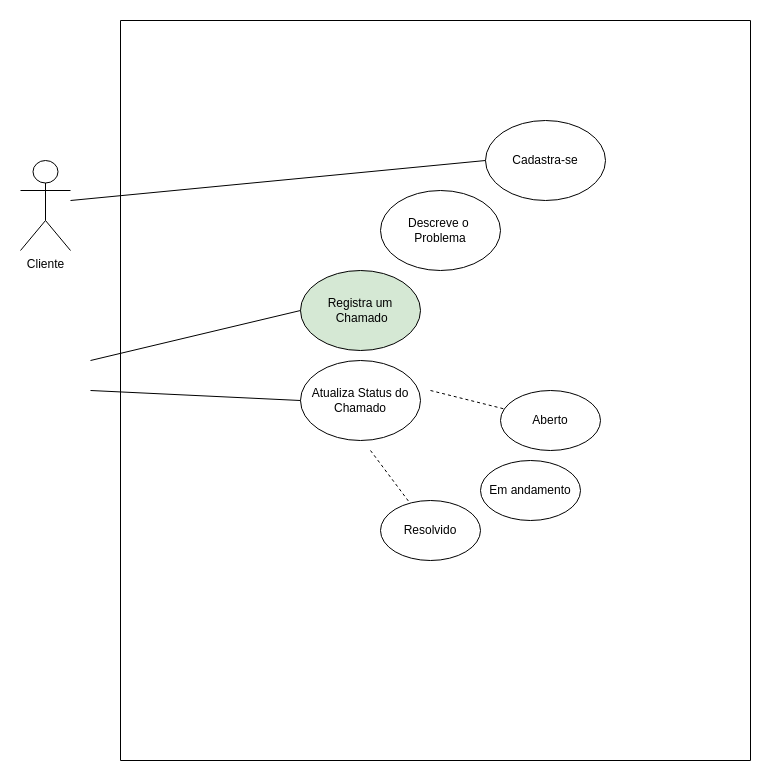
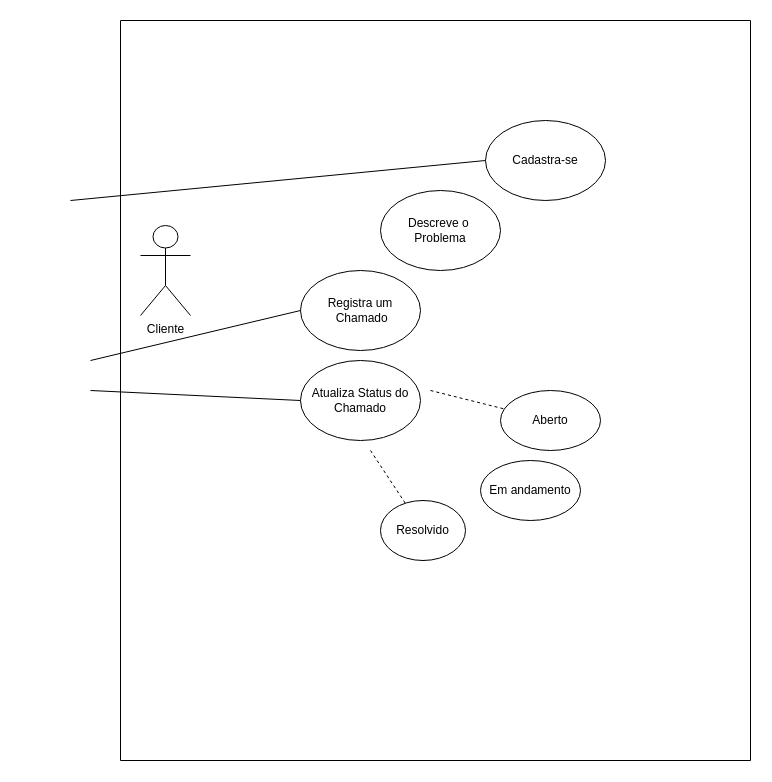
  <mxCell id="0" />
  <mxCell id="1" parent="0" />
  <mxCell id="2" value="" style="swimlane;startSize=0;" vertex="1" parent="1"><mxGeometry x="120" y="20" width="630" height="740" as="geometry" /></mxCell>
  <mxCell id="3" value="Cadastra-se" style="ellipse;whiteSpace=wrap;html=1;" vertex="1" parent="2"><mxGeometry x="365" y="100" width="120" height="80" as="geometry" /></mxCell>
- <mxCell id="4" value="Registra um&lt;div&gt;&amp;nbsp;Chamado&lt;/div&gt;" style="ellipse;whiteSpace=wrap;html=1;fillColor=#d5e8d4;" vertex="1" parent="2"><mxGeometry x="180" y="250" width="120" height="80" as="geometry" /></mxCell>
+ <mxCell id="4" value="Registra um&lt;div&gt;&amp;nbsp;Chamado&lt;/div&gt;" style="ellipse;whiteSpace=wrap;html=1;" vertex="1" parent="2"><mxGeometry x="180" y="250" width="120" height="80" as="geometry" /></mxCell>
  <mxCell id="5" value="Descreve o&amp;nbsp;&lt;div&gt;Problema&lt;/div&gt;" style="ellipse;whiteSpace=wrap;html=1;" vertex="1" parent="2"><mxGeometry x="260" y="170" width="120" height="80" as="geometry" /></mxCell>
  <mxCell id="6" value="Atualiza Status do Chamado" style="ellipse;whiteSpace=wrap;html=1;" vertex="1" parent="2"><mxGeometry x="180" y="340" width="120" height="80" as="geometry" /></mxCell>
  <mxCell id="7" value="" style="endArrow=none;html=1;rounded=0;entryX=0;entryY=0.5;entryDx=0;entryDy=0;" edge="1" parent="2" target="6"><mxGeometry width="50" height="50" relative="1" as="geometry"><mxPoint x="-30" y="370" as="sourcePoint" /><mxPoint x="20" y="320" as="targetPoint" /></mxGeometry></mxCell>
- <mxCell id="8" value="Cliente" style="shape=umlActor;verticalLabelPosition=bottom;verticalAlign=top;html=1;outlineConnect=0;" vertex="1" parent="2"><mxGeometry x="-100" y="140" width="50" height="90" as="geometry" /></mxCell>
+ <mxCell id="8" value="Cliente" style="shape=umlActor;verticalLabelPosition=bottom;verticalAlign=top;html=1;outlineConnect=0;" vertex="1" parent="2"><mxGeometry x="20" y="205" width="50" height="90" as="geometry" /></mxCell>
  <mxCell id="9" value="" style="endArrow=none;html=1;rounded=0;entryX=0;entryY=0.5;entryDx=0;entryDy=0;" edge="1" parent="2" target="3"><mxGeometry width="50" height="50" relative="1" as="geometry"><mxPoint x="-50" y="180" as="sourcePoint" /><mxPoint y="130" as="targetPoint" /></mxGeometry></mxCell>
  <mxCell id="10" value="" style="endArrow=none;html=1;rounded=0;entryX=0;entryY=0.5;entryDx=0;entryDy=0;" edge="1" parent="2" target="4"><mxGeometry width="50" height="50" relative="1" as="geometry"><mxPoint x="-30" y="340" as="sourcePoint" /><mxPoint y="160" as="targetPoint" /></mxGeometry></mxCell>
  <mxCell id="11" value="" style="endArrow=none;dashed=1;html=1;rounded=0;" edge="1" parent="2" target="12"><mxGeometry width="50" height="50" relative="1" as="geometry"><mxPoint x="310" y="370" as="sourcePoint" /><mxPoint x="360" y="320" as="targetPoint" /></mxGeometry></mxCell>
  <mxCell id="12" value="Aberto" style="ellipse;whiteSpace=wrap;html=1;" vertex="1" parent="2"><mxGeometry x="380" y="370" width="100" height="60" as="geometry" /></mxCell>
  <mxCell id="13" value="Em andamento" style="ellipse;whiteSpace=wrap;html=1;" vertex="1" parent="2"><mxGeometry x="360" y="440" width="100" height="60" as="geometry" /></mxCell>
  <mxCell id="14" value="" style="endArrow=none;dashed=1;html=1;rounded=0;exitX=0.5;exitY=1;exitDx=0;exitDy=0;" edge="1" parent="2" target="15"><mxGeometry width="50" height="50" relative="1" as="geometry"><mxPoint x="250" y="430" as="sourcePoint" /><mxPoint x="240" y="430" as="targetPoint" /></mxGeometry></mxCell>
- <mxCell id="15" value="Resolvido" style="ellipse;whiteSpace=wrap;html=1;" vertex="1" parent="2"><mxGeometry x="260" y="480" width="100" height="60" as="geometry" /></mxCell>
+ <mxCell id="15" value="Resolvido" style="ellipse;whiteSpace=wrap;html=1;" vertex="1" parent="2"><mxGeometry x="260" y="480" width="85" height="60" as="geometry" /></mxCell>
